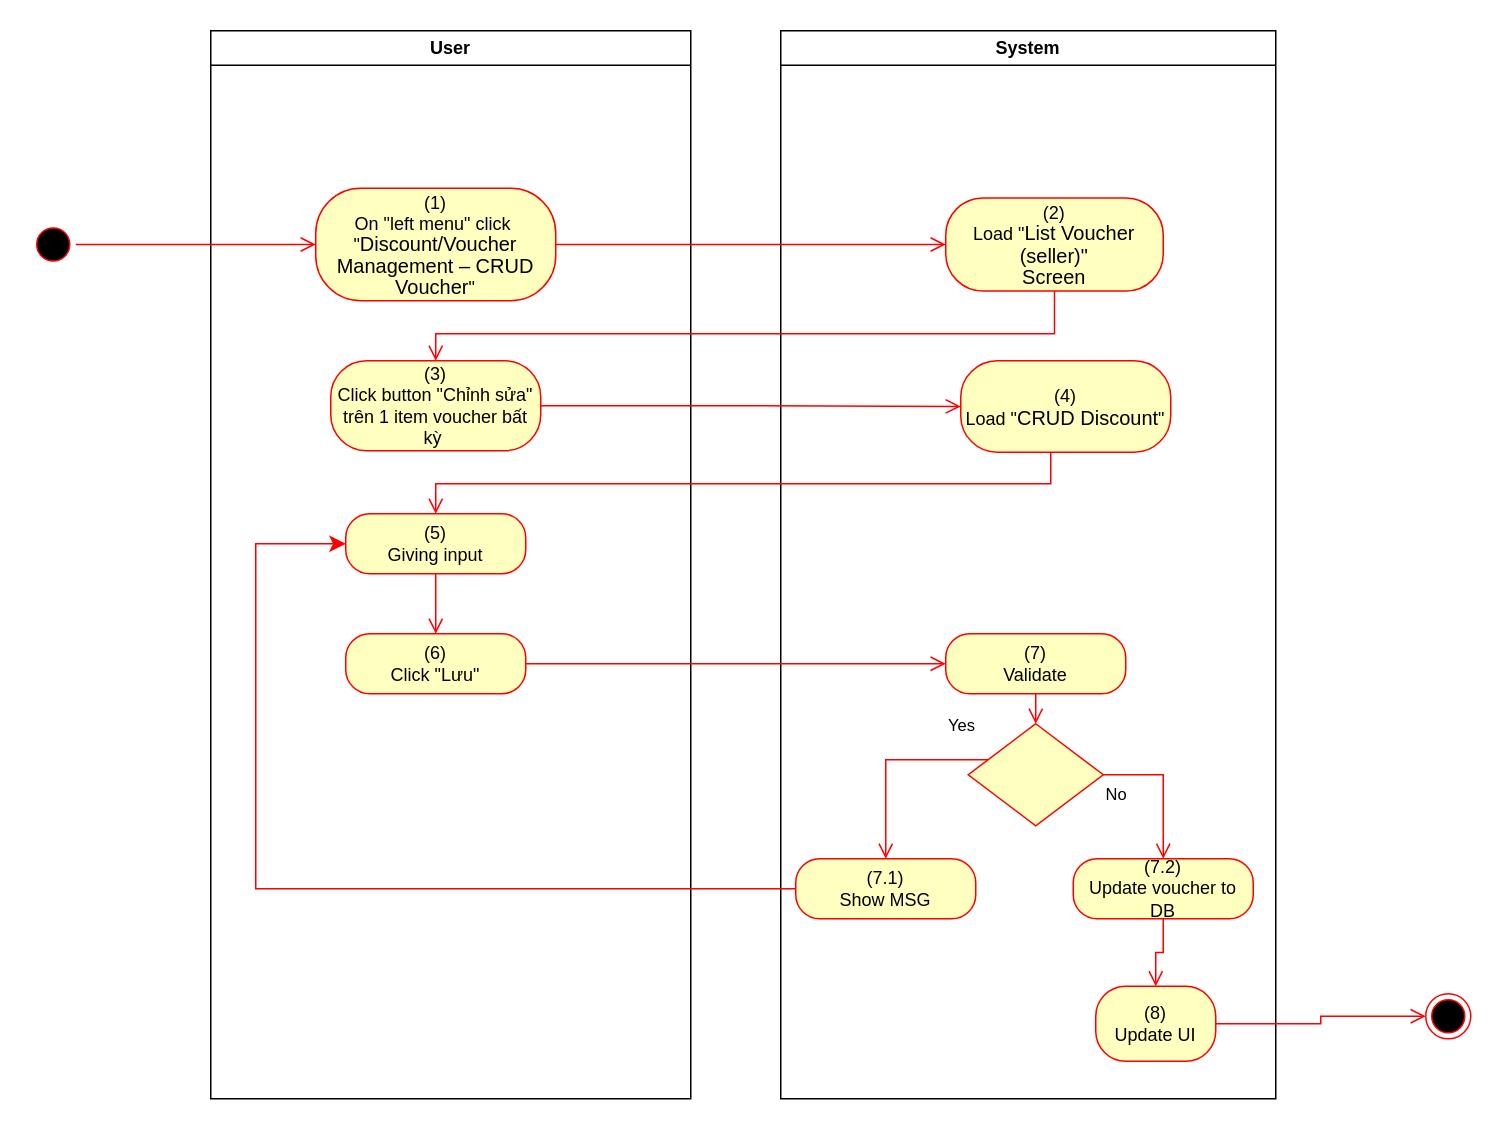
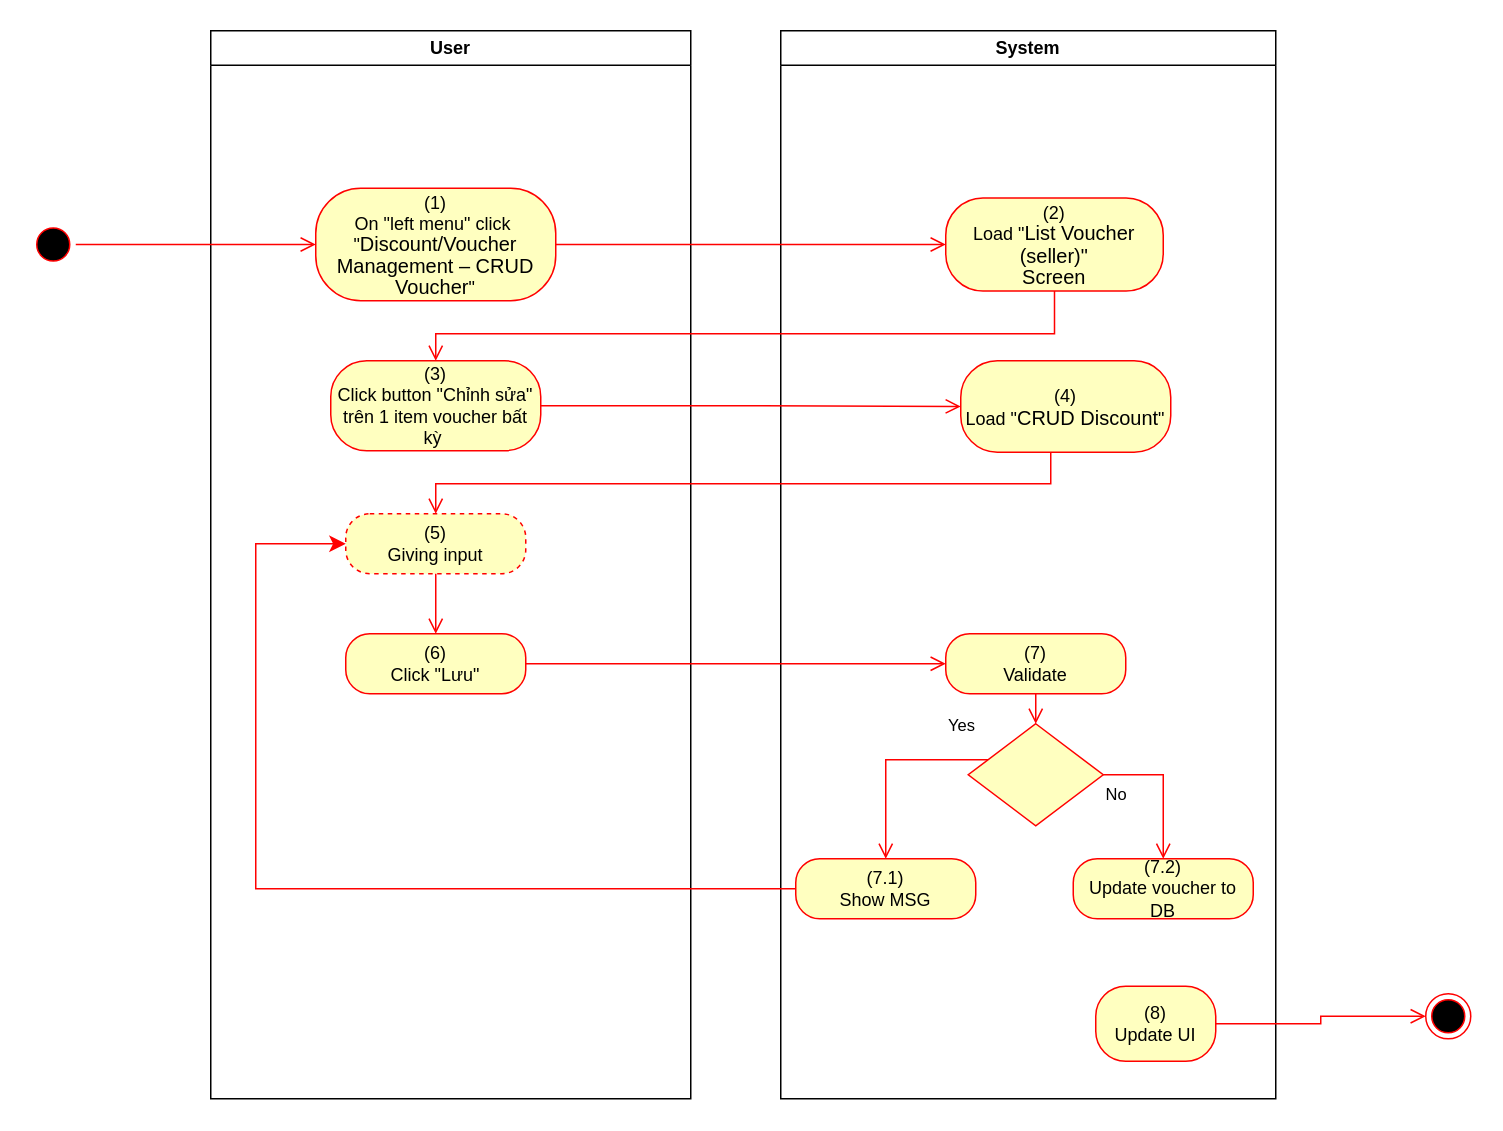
  <mxCell id="0" />
  <mxCell id="1" parent="0" />
  <mxCell id="2" value="User" style="swimlane;whiteSpace=wrap" vertex="1" parent="1"><mxGeometry x="140" y="20" width="320" height="712" as="geometry"><mxRectangle x="120" y="128" width="60" height="23" as="alternateBounds" /></mxGeometry></mxCell>
  <mxCell id="3" value="(1)&lt;br style=&quot;padding: 0px ; margin: 0px&quot;&gt;On &quot;left menu&quot; click&amp;nbsp;&lt;br style=&quot;padding: 0px ; margin: 0px&quot;&gt;&quot;&lt;span lang=&quot;EN-GB&quot; style=&quot;font-size: 10pt ; line-height: 14.267px ; font-family: &amp;#34;arial&amp;#34; , sans-serif&quot;&gt;Discount/Voucher&lt;br&gt;Management – CRUD Voucher&lt;/span&gt;&quot;" style="rounded=1;whiteSpace=wrap;html=1;arcSize=40;fontColor=#000000;fillColor=#ffffc0;strokeColor=#ff0000;" vertex="1" parent="2"><mxGeometry x="70" y="105" width="160" height="75" as="geometry" /></mxCell>
  <mxCell id="4" value="(3)&lt;br&gt;Click button &quot;Chỉnh sửa&quot; trên 1 item voucher bất kỳ&amp;nbsp;" style="rounded=1;whiteSpace=wrap;html=1;arcSize=40;fontColor=#000000;fillColor=#ffffc0;strokeColor=#ff0000;" vertex="1" parent="2"><mxGeometry x="80" y="220" width="140" height="60" as="geometry" /></mxCell>
  <mxCell id="5" value="(6)&lt;br&gt;Click &quot;Lưu&quot;" style="rounded=1;whiteSpace=wrap;html=1;arcSize=40;fontColor=#000000;fillColor=#ffffc0;strokeColor=#ff0000;" vertex="1" parent="2"><mxGeometry x="90" y="402" width="120" height="40" as="geometry" /></mxCell>
- <mxCell id="6" value="(5)&lt;br&gt;Giving input" style="rounded=1;whiteSpace=wrap;html=1;arcSize=40;fontColor=#000000;fillColor=#ffffc0;strokeColor=#ff0000;" vertex="1" parent="2"><mxGeometry x="90" y="322" width="120" height="40" as="geometry" /></mxCell>
+ <mxCell id="6" value="(5)&lt;br&gt;Giving input" style="rounded=1;whiteSpace=wrap;html=1;arcSize=40;fontColor=#000000;fillColor=#ffffc0;strokeColor=#ff0000;dashed=1;" vertex="1" parent="2"><mxGeometry x="90" y="322" width="120" height="40" as="geometry" /></mxCell>
  <mxCell id="7" value="" style="edgeStyle=orthogonalEdgeStyle;html=1;verticalAlign=bottom;endArrow=open;endSize=8;strokeColor=#ff0000;rounded=0;entryX=0.5;entryY=0;entryDx=0;entryDy=0;" edge="1" parent="2" source="6" target="5"><mxGeometry relative="1" as="geometry"><mxPoint x="330" y="402" as="targetPoint" /></mxGeometry></mxCell>
  <mxCell id="8" value="System" style="swimlane;whiteSpace=wrap;startSize=23;" vertex="1" parent="1"><mxGeometry x="520" y="20" width="330" height="712" as="geometry" /></mxCell>
  <mxCell id="9" value="(2)&lt;br&gt;Load &quot;&lt;span lang=&quot;EN-GB&quot; style=&quot;font-size: 10pt ; line-height: 14.267px ; font-family: &amp;#34;arial&amp;#34; , sans-serif&quot;&gt;&lt;span lang=&quot;EN-GB&quot; style=&quot;font-size: 10pt ; line-height: 14.267px&quot;&gt;List Voucher (seller)&lt;/span&gt;&quot;&lt;br&gt;Screen&lt;/span&gt;" style="rounded=1;whiteSpace=wrap;html=1;arcSize=40;fontColor=#000000;fillColor=#ffffc0;strokeColor=#ff0000;" vertex="1" parent="8"><mxGeometry x="110" y="111.5" width="145" height="62" as="geometry" /></mxCell>
  <mxCell id="10" value="(7)&lt;br&gt;Validate" style="rounded=1;whiteSpace=wrap;html=1;arcSize=40;fontColor=#000000;fillColor=#ffffc0;strokeColor=#ff0000;" vertex="1" parent="8"><mxGeometry x="110" y="402" width="120" height="40" as="geometry" /></mxCell>
  <mxCell id="11" value="" style="edgeStyle=orthogonalEdgeStyle;html=1;verticalAlign=bottom;endArrow=open;endSize=8;strokeColor=#ff0000;rounded=0;entryX=0.5;entryY=0;entryDx=0;entryDy=0;" edge="1" parent="8" source="10" target="12"><mxGeometry relative="1" as="geometry"><mxPoint x="165" y="442" as="targetPoint" /></mxGeometry></mxCell>
  <mxCell id="12" value="" style="rhombus;whiteSpace=wrap;html=1;fillColor=#ffffc0;strokeColor=#ff0000;" vertex="1" parent="8"><mxGeometry x="125" y="462" width="90" height="68" as="geometry" /></mxCell>
  <mxCell id="13" value="No" style="edgeStyle=orthogonalEdgeStyle;html=1;align=left;verticalAlign=top;endArrow=open;endSize=8;strokeColor=#ff0000;rounded=0;exitX=1;exitY=0.5;exitDx=0;exitDy=0;" edge="1" parent="8" source="12" target="14"><mxGeometry x="-1" relative="1" as="geometry"><mxPoint x="170" y="552" as="targetPoint" /></mxGeometry></mxCell>
  <mxCell id="14" value="(7.2)&lt;br&gt;Update voucher to DB" style="rounded=1;whiteSpace=wrap;html=1;arcSize=40;fontColor=#000000;fillColor=#ffffc0;strokeColor=#ff0000;" vertex="1" parent="8"><mxGeometry x="195" y="552" width="120" height="40" as="geometry" /></mxCell>
  <mxCell id="15" value="(8)&lt;br&gt;Update UI" style="rounded=1;whiteSpace=wrap;html=1;arcSize=40;fontColor=#000000;fillColor=#ffffc0;strokeColor=#ff0000;" vertex="1" parent="8"><mxGeometry x="210" y="637" width="80" height="50" as="geometry" /></mxCell>
- <mxCell id="16" value="" style="edgeStyle=orthogonalEdgeStyle;html=1;verticalAlign=bottom;endArrow=open;endSize=8;strokeColor=#ff0000;rounded=0;exitX=0.5;exitY=1;exitDx=0;exitDy=0;entryX=0.5;entryY=0;entryDx=0;entryDy=0;" edge="1" parent="8" source="14" target="15"><mxGeometry relative="1" as="geometry"><mxPoint x="170" y="642" as="targetPoint" /></mxGeometry></mxCell>
  <mxCell id="17" value="(7.1)&lt;br&gt;Show MSG" style="rounded=1;whiteSpace=wrap;html=1;arcSize=40;fontColor=#000000;fillColor=#ffffc0;strokeColor=#ff0000;" vertex="1" parent="8"><mxGeometry x="10" y="552" width="120" height="40" as="geometry" /></mxCell>
  <mxCell id="18" value="Yes" style="edgeStyle=orthogonalEdgeStyle;html=1;align=left;verticalAlign=bottom;endArrow=open;endSize=8;strokeColor=#ff0000;rounded=0;entryX=0.5;entryY=0;entryDx=0;entryDy=0;" edge="1" parent="8" source="12" target="17"><mxGeometry x="-0.579" y="-14" relative="1" as="geometry"><mxPoint x="70" y="552" as="targetPoint" /><Array as="points"><mxPoint x="70" y="486" /></Array><mxPoint as="offset" /></mxGeometry></mxCell>
  <mxCell id="19" value="(4)&lt;br&gt;Load &quot;&lt;span lang=&quot;EN-GB&quot; style=&quot;font-size: 10pt ; line-height: 14.267px ; font-family: &amp;#34;arial&amp;#34; , sans-serif&quot;&gt;CRUD Discount&lt;/span&gt;&quot;" style="rounded=1;whiteSpace=wrap;html=1;arcSize=40;fontColor=#000000;fillColor=#ffffc0;strokeColor=#ff0000;" vertex="1" parent="8"><mxGeometry x="120" y="220" width="140" height="61" as="geometry" /></mxCell>
  <mxCell id="20" value="" style="ellipse;html=1;shape=startState;fillColor=#000000;strokeColor=#ff0000;" vertex="1" parent="1"><mxGeometry x="20" y="147.5" width="30" height="30" as="geometry" /></mxCell>
  <mxCell id="21" value="" style="edgeStyle=orthogonalEdgeStyle;html=1;verticalAlign=bottom;endArrow=open;endSize=8;strokeColor=#ff0000;rounded=0;entryX=0;entryY=0.5;entryDx=0;entryDy=0;" edge="1" parent="1" source="20" target="3"><mxGeometry relative="1" as="geometry"><mxPoint x="200" y="145" as="targetPoint" /></mxGeometry></mxCell>
  <mxCell id="22" value="" style="edgeStyle=orthogonalEdgeStyle;html=1;verticalAlign=bottom;endArrow=open;endSize=8;strokeColor=#ff0000;rounded=0;entryX=0;entryY=0.5;entryDx=0;entryDy=0;" edge="1" parent="1" source="3" target="9"><mxGeometry relative="1" as="geometry"><mxPoint x="600" y="163" as="targetPoint" /></mxGeometry></mxCell>
  <mxCell id="23" value="" style="edgeStyle=orthogonalEdgeStyle;html=1;verticalAlign=bottom;endArrow=open;endSize=8;strokeColor=#ff0000;rounded=0;entryX=0.5;entryY=0;entryDx=0;entryDy=0;" edge="1" parent="1" source="9" target="4"><mxGeometry relative="1" as="geometry"><mxPoint x="685" y="242" as="targetPoint" /><Array as="points"><mxPoint x="703" y="222" /><mxPoint x="290" y="222" /></Array></mxGeometry></mxCell>
  <mxCell id="24" value="" style="edgeStyle=orthogonalEdgeStyle;html=1;verticalAlign=bottom;endArrow=open;endSize=8;strokeColor=#ff0000;rounded=0;entryX=0;entryY=0.5;entryDx=0;entryDy=0;" edge="1" parent="1" source="5" target="10"><mxGeometry relative="1" as="geometry"><mxPoint x="280" y="462" as="targetPoint" /></mxGeometry></mxCell>
  <mxCell id="25" value="" style="ellipse;html=1;shape=endState;fillColor=#000000;strokeColor=#ff0000;" vertex="1" parent="1"><mxGeometry x="950" y="662" width="30" height="30" as="geometry" /></mxCell>
  <mxCell id="26" value="" style="edgeStyle=orthogonalEdgeStyle;html=1;verticalAlign=bottom;endArrow=open;endSize=8;strokeColor=#ff0000;rounded=0;exitX=1;exitY=0.5;exitDx=0;exitDy=0;entryX=0;entryY=0.5;entryDx=0;entryDy=0;" edge="1" parent="1" source="15" target="25"><mxGeometry relative="1" as="geometry"><mxPoint x="820" y="652" as="targetPoint" /><mxPoint x="820" y="592" as="sourcePoint" /></mxGeometry></mxCell>
  <mxCell id="27" value="" style="edgeStyle=orthogonalEdgeStyle;html=1;verticalAlign=bottom;endArrow=classic;endSize=8;strokeColor=#ff0000;rounded=0;entryX=0;entryY=0.5;entryDx=0;entryDy=0;" edge="1" parent="1" source="17" target="6"><mxGeometry relative="1" as="geometry"><mxPoint x="590" y="672" as="targetPoint" /><Array as="points"><mxPoint x="170" y="592" /><mxPoint x="170" y="362" /></Array></mxGeometry></mxCell>
  <mxCell id="28" value="" style="edgeStyle=orthogonalEdgeStyle;html=1;verticalAlign=bottom;endArrow=open;endSize=8;strokeColor=#ff0000;rounded=0;entryX=0;entryY=0.5;entryDx=0;entryDy=0;" edge="1" parent="1" source="4" target="19"><mxGeometry relative="1" as="geometry"><mxPoint x="280" y="355" as="targetPoint" /></mxGeometry></mxCell>
  <mxCell id="29" value="" style="edgeStyle=orthogonalEdgeStyle;html=1;verticalAlign=bottom;endArrow=open;endSize=8;strokeColor=#ff0000;rounded=0;entryX=0.5;entryY=0;entryDx=0;entryDy=0;" edge="1" parent="1" source="19" target="6"><mxGeometry relative="1" as="geometry"><mxPoint x="690" y="352" as="targetPoint" /><Array as="points"><mxPoint x="700" y="322" /><mxPoint x="290" y="322" /></Array></mxGeometry></mxCell>
